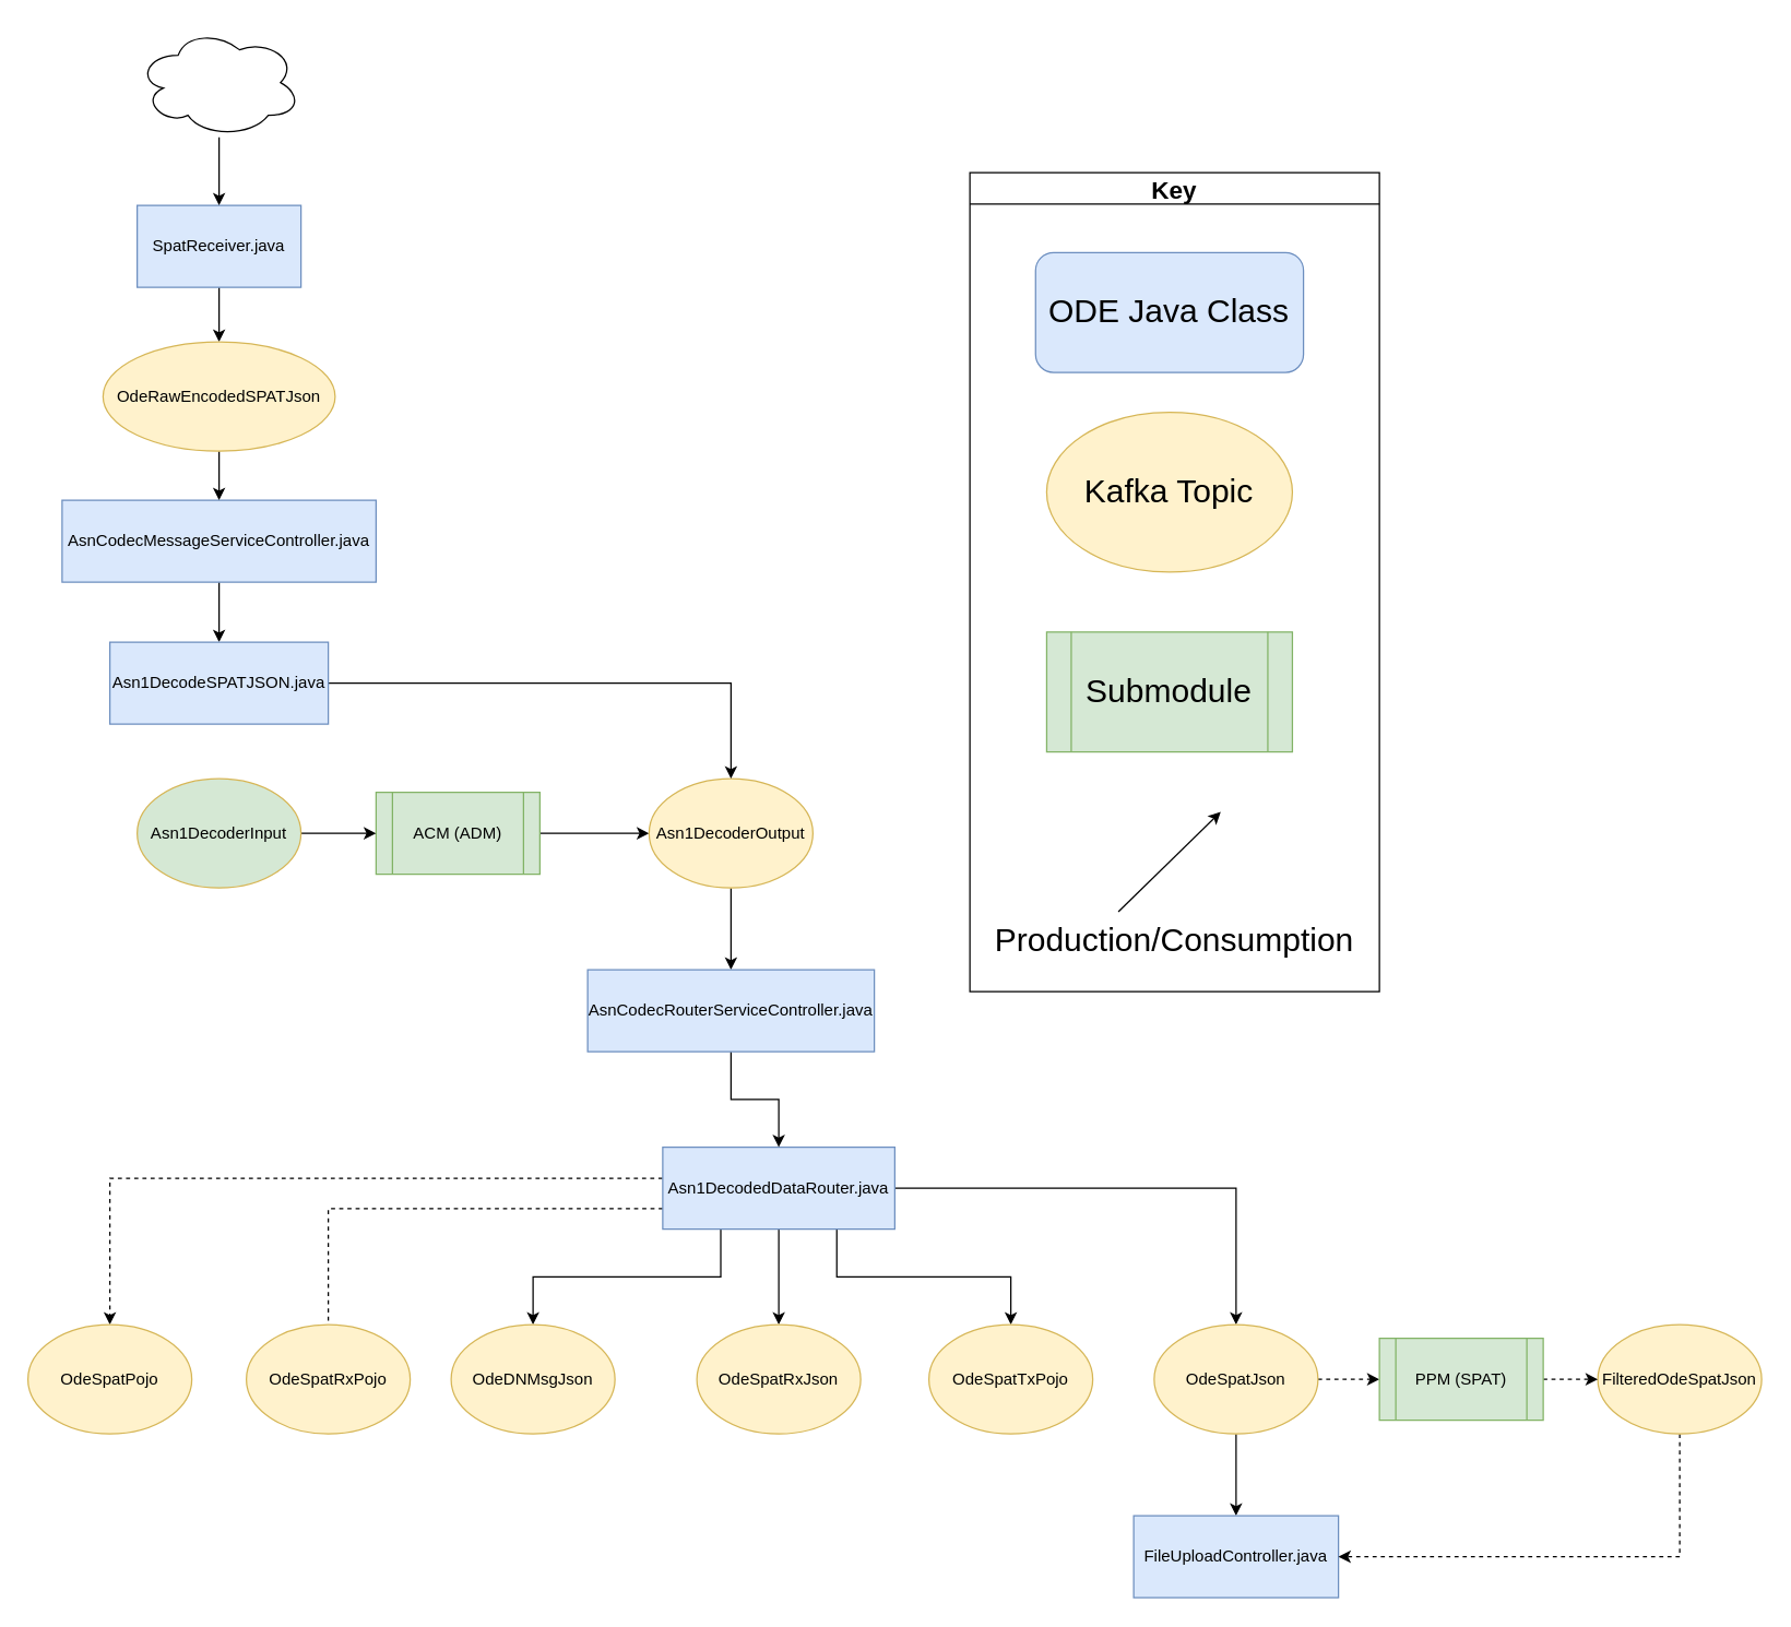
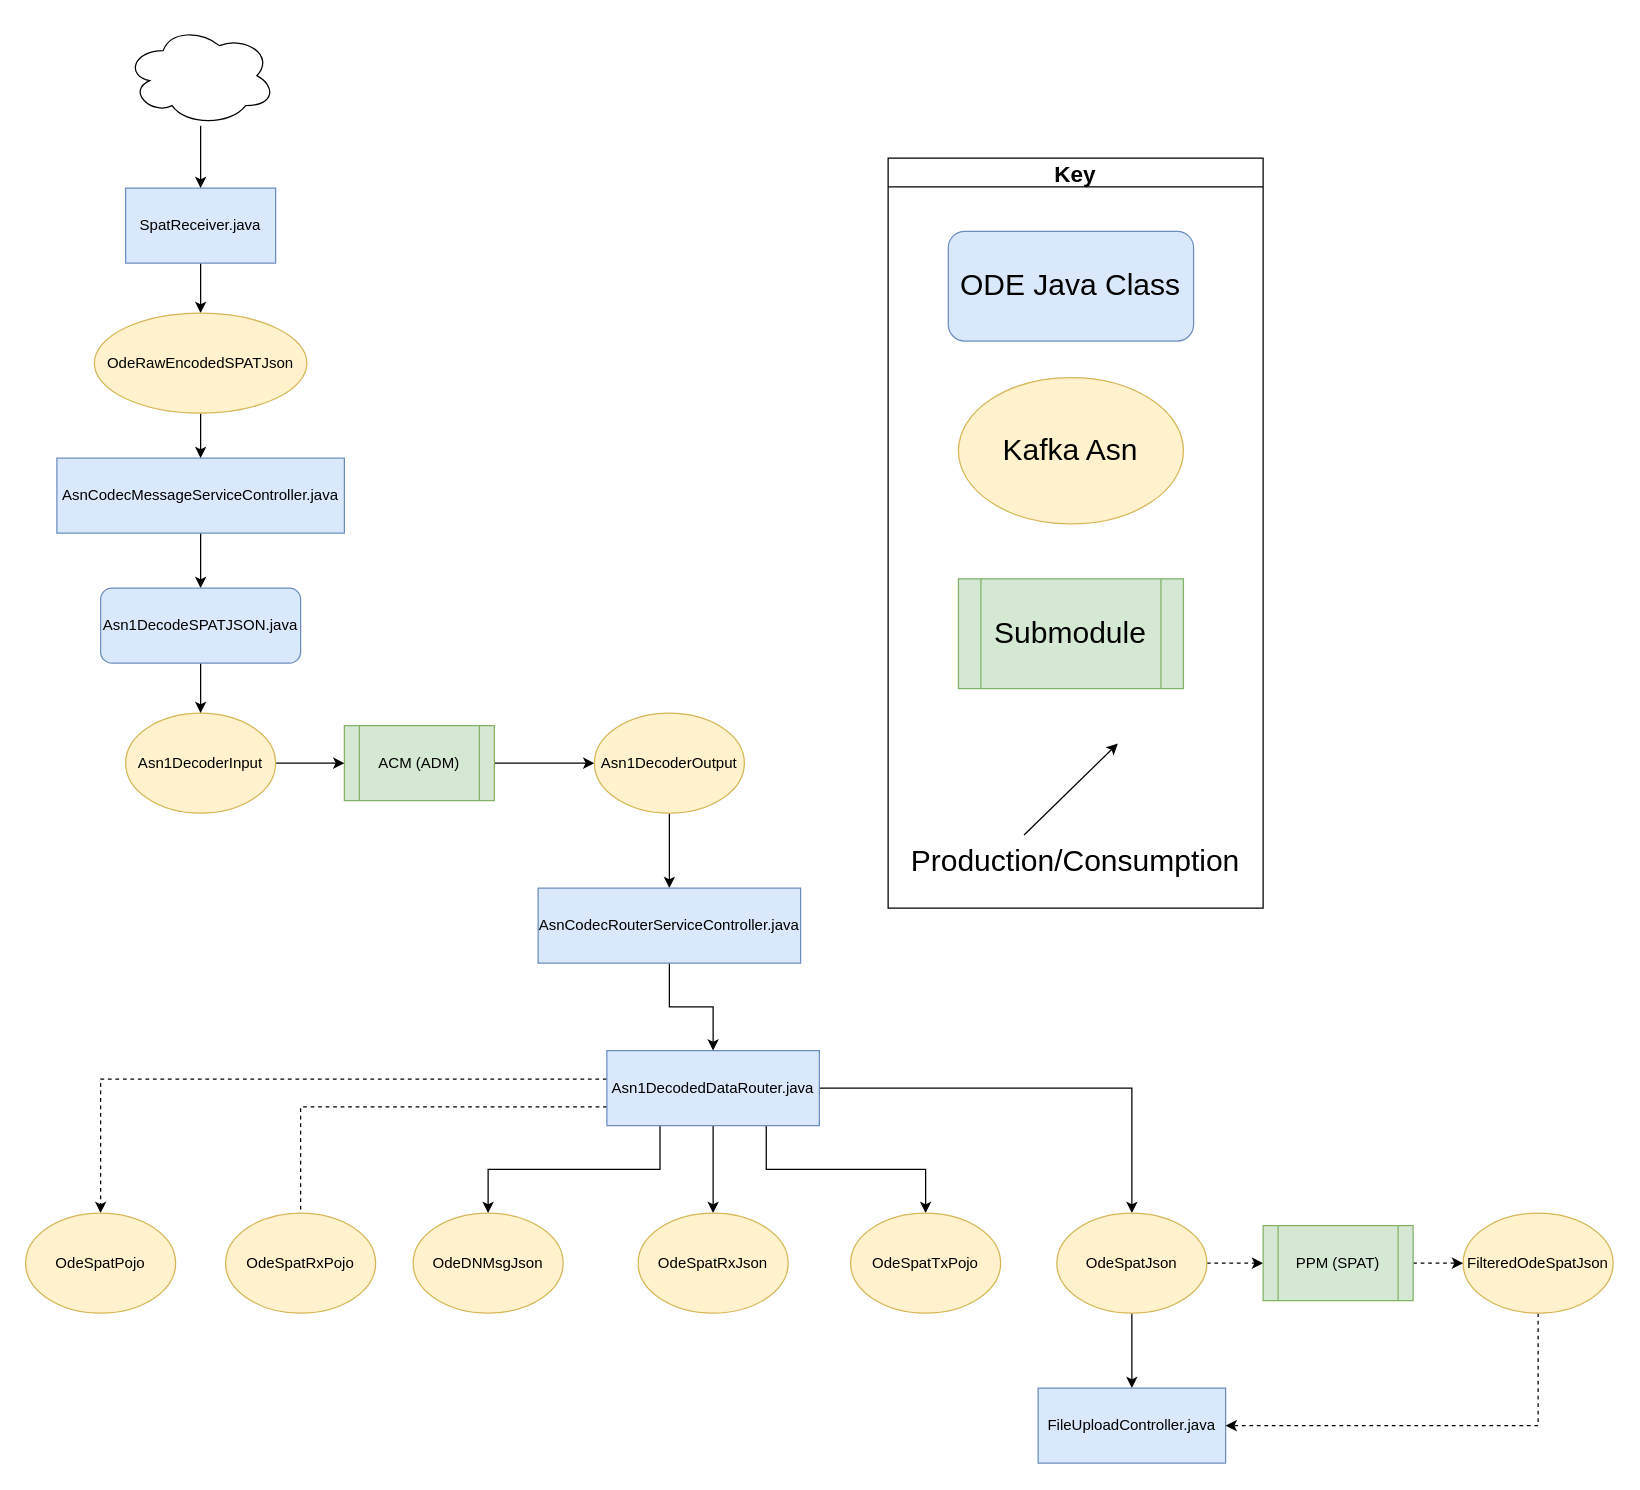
  <mxCell id="0" />
  <mxCell id="1" parent="0" />
  <mxCell id="2" style="edgeStyle=orthogonalEdgeStyle;rounded=0;orthogonalLoop=1;jettySize=auto;html=1;exitX=0.25;exitY=1;exitDx=0;exitDy=0;" parent="1" source="8" target="34" edge="1"><mxGeometry relative="1" as="geometry" /></mxCell>
  <mxCell id="3" style="edgeStyle=orthogonalEdgeStyle;rounded=0;orthogonalLoop=1;jettySize=auto;html=1;" parent="1" source="8" target="35" edge="1"><mxGeometry relative="1" as="geometry" /></mxCell>
  <mxCell id="4" style="edgeStyle=orthogonalEdgeStyle;rounded=0;orthogonalLoop=1;jettySize=auto;html=1;exitX=0.75;exitY=1;exitDx=0;exitDy=0;" parent="1" source="8" target="36" edge="1"><mxGeometry relative="1" as="geometry" /></mxCell>
  <mxCell id="5" style="edgeStyle=orthogonalEdgeStyle;rounded=0;orthogonalLoop=1;jettySize=auto;html=1;" parent="1" source="8" target="39" edge="1"><mxGeometry relative="1" as="geometry" /></mxCell>
  <mxCell id="6" style="edgeStyle=orthogonalEdgeStyle;rounded=0;orthogonalLoop=1;jettySize=auto;html=1;dashed=1;exitX=0;exitY=0.75;exitDx=0;exitDy=0;endArrow=none;" parent="1" source="8" target="42" edge="1"><mxGeometry relative="1" as="geometry" /></mxCell>
  <mxCell id="7" style="edgeStyle=orthogonalEdgeStyle;rounded=0;orthogonalLoop=1;jettySize=auto;html=1;dashed=1;exitX=-0.001;exitY=0.38;exitDx=0;exitDy=0;exitPerimeter=0;" parent="1" source="8" target="41" edge="1"><mxGeometry relative="1" as="geometry" /></mxCell>
  <mxCell id="8" value="Asn1DecodedDataRouter.java" style="rounded=0;whiteSpace=wrap;html=1;fillColor=#dae8fc;strokeColor=#6c8ebf;" parent="1" vertex="1"><mxGeometry x="485" y="840" width="170" height="60" as="geometry" /></mxCell>
  <mxCell id="9" style="edgeStyle=orthogonalEdgeStyle;rounded=0;orthogonalLoop=1;jettySize=auto;html=1;entryX=0;entryY=0.5;entryDx=0;entryDy=0;" parent="1" source="10" target="16" edge="1"><mxGeometry relative="1" as="geometry" /></mxCell>
  <mxCell id="10" value="ACM (ADM)" style="shape=process;whiteSpace=wrap;html=1;backgroundOutline=1;fillColor=#d5e8d4;strokeColor=#82b366;" parent="1" vertex="1"><mxGeometry x="275" y="580" width="120" height="60" as="geometry" /></mxCell>
  <mxCell id="11" style="edgeStyle=orthogonalEdgeStyle;rounded=0;orthogonalLoop=1;jettySize=auto;html=1;" parent="1" source="12" target="22" edge="1"><mxGeometry relative="1" as="geometry" /></mxCell>
  <mxCell id="12" value="AsnCodecMessageServiceController.java" style="rounded=0;whiteSpace=wrap;html=1;fillColor=#dae8fc;strokeColor=#6c8ebf;" parent="1" vertex="1"><mxGeometry x="45" y="366" width="230" height="60" as="geometry" /></mxCell>
  <mxCell id="13" style="edgeStyle=orthogonalEdgeStyle;rounded=0;orthogonalLoop=1;jettySize=auto;html=1;entryX=0;entryY=0.5;entryDx=0;entryDy=0;" parent="1" source="14" target="10" edge="1"><mxGeometry relative="1" as="geometry" /></mxCell>
- <mxCell id="14" value="Asn1DecoderInput" style="ellipse;whiteSpace=wrap;html=1;fillColor=#d5e8d4;strokeColor=#d6b656;" parent="1" vertex="1"><mxGeometry x="100" y="570" width="120" height="80" as="geometry" /></mxCell>
+ <mxCell id="14" value="Asn1DecoderInput" style="ellipse;whiteSpace=wrap;html=1;fillColor=#fff2cc;strokeColor=#d6b656;" parent="1" vertex="1"><mxGeometry x="100" y="570" width="120" height="80" as="geometry" /></mxCell>
  <mxCell id="15" style="edgeStyle=orthogonalEdgeStyle;rounded=0;orthogonalLoop=1;jettySize=auto;html=1;" parent="1" source="16" target="24" edge="1"><mxGeometry relative="1" as="geometry" /></mxCell>
  <mxCell id="16" value="Asn1DecoderOutput" style="ellipse;whiteSpace=wrap;html=1;fillColor=#fff2cc;strokeColor=#d6b656;" parent="1" vertex="1"><mxGeometry x="475" y="570" width="120" height="80" as="geometry" /></mxCell>
  <mxCell id="17" style="edgeStyle=orthogonalEdgeStyle;rounded=0;orthogonalLoop=1;jettySize=auto;html=1;entryX=0.5;entryY=0;entryDx=0;entryDy=0;" parent="1" source="18" target="20" edge="1"><mxGeometry relative="1" as="geometry" /></mxCell>
  <mxCell id="18" value="SpatReceiver.java" style="rounded=0;whiteSpace=wrap;html=1;fillColor=#dae8fc;strokeColor=#6c8ebf;" parent="1" vertex="1"><mxGeometry x="100" y="150" width="120" height="60" as="geometry" /></mxCell>
  <mxCell id="19" style="edgeStyle=orthogonalEdgeStyle;rounded=0;orthogonalLoop=1;jettySize=auto;html=1;" parent="1" source="20" target="12" edge="1"><mxGeometry relative="1" as="geometry" /></mxCell>
  <mxCell id="20" value="OdeRawEncodedSPATJson" style="ellipse;whiteSpace=wrap;html=1;fillColor=#fff2cc;strokeColor=#d6b656;" parent="1" vertex="1"><mxGeometry x="75" y="250" width="170" height="80" as="geometry" /></mxCell>
- <mxCell id="21" style="edgeStyle=orthogonalEdgeStyle;rounded=0;orthogonalLoop=1;jettySize=auto;html=1;" parent="1" source="22" target="16" edge="1"><mxGeometry relative="1" as="geometry" /></mxCell>
- <mxCell id="22" value="Asn1DecodeSPATJSON.java" style="rounded=0;whiteSpace=wrap;html=1;fillColor=#dae8fc;strokeColor=#6c8ebf;" parent="1" vertex="1"><mxGeometry x="80" y="470" width="160" height="60" as="geometry" /></mxCell>
+ <mxCell id="21" style="edgeStyle=orthogonalEdgeStyle;rounded=0;orthogonalLoop=1;jettySize=auto;html=1;entryX=0.5;entryY=0;entryDx=0;entryDy=0;" parent="1" source="22" target="14" edge="1"><mxGeometry relative="1" as="geometry" /></mxCell>
+ <mxCell id="22" value="Asn1DecodeSPATJSON.java" style="whiteSpace=wrap;html=1;fillColor=#dae8fc;strokeColor=#6c8ebf;rounded=1;" parent="1" vertex="1"><mxGeometry x="80" y="470" width="160" height="60" as="geometry" /></mxCell>
  <mxCell id="23" style="edgeStyle=orthogonalEdgeStyle;rounded=0;orthogonalLoop=1;jettySize=auto;html=1;entryX=0.5;entryY=0;entryDx=0;entryDy=0;exitX=0.5;exitY=1;exitDx=0;exitDy=0;" parent="1" source="24" target="8" edge="1"><mxGeometry relative="1" as="geometry" /></mxCell>
  <mxCell id="24" value="AsnCodecRouterServiceController.java" style="rounded=0;whiteSpace=wrap;html=1;fillColor=#dae8fc;strokeColor=#6c8ebf;" parent="1" vertex="1"><mxGeometry x="430" y="710" width="210" height="60" as="geometry" /></mxCell>
  <mxCell id="25" style="edgeStyle=orthogonalEdgeStyle;rounded=0;orthogonalLoop=1;jettySize=auto;html=1;" parent="1" source="26" target="18" edge="1"><mxGeometry relative="1" as="geometry" /></mxCell>
  <mxCell id="26" value="" style="ellipse;shape=cloud;whiteSpace=wrap;html=1;" parent="1" vertex="1"><mxGeometry x="100" y="20" width="120" height="80" as="geometry" /></mxCell>
  <mxCell id="27" value="" style="group" parent="1" vertex="1" connectable="0"><mxGeometry x="710" y="126" width="300" height="600" as="geometry" /></mxCell>
  <mxCell id="28" value="&lt;font style=&quot;font-size: 24px&quot;&gt;Submodule&lt;/font&gt;" style="shape=process;whiteSpace=wrap;html=1;backgroundOutline=1;fillColor=#d5e8d4;strokeColor=#82b366;labelBackgroundColor=none;" parent="27" vertex="1"><mxGeometry x="56.25" y="336.585" width="180" height="87.805" as="geometry" /></mxCell>
  <mxCell id="29" value="Key" style="swimlane;labelBackgroundColor=none;fontSize=18;" parent="27" vertex="1"><mxGeometry width="300.0" height="600" as="geometry" /></mxCell>
  <mxCell id="30" value="&lt;font style=&quot;font-size: 24px&quot;&gt;Production/Consumption&lt;/font&gt;" style="text;html=1;strokeColor=none;fillColor=none;align=center;verticalAlign=middle;whiteSpace=wrap;rounded=0;labelBackgroundColor=none;" parent="29" vertex="1"><mxGeometry x="105" y="541.463" width="90" height="43.902" as="geometry" /></mxCell>
  <mxCell id="31" value="" style="endArrow=classic;html=1;rounded=0;labelBackgroundColor=none;" parent="29" edge="1"><mxGeometry width="50" height="50" relative="1" as="geometry"><mxPoint x="108.75" y="541.463" as="sourcePoint" /><mxPoint x="183.75" y="468.293" as="targetPoint" /></mxGeometry></mxCell>
- <mxCell id="32" value="&lt;font style=&quot;font-size: 24px&quot;&gt;Kafka Topic&lt;/font&gt;" style="ellipse;whiteSpace=wrap;html=1;fillColor=#fff2cc;strokeColor=#d6b656;labelBackgroundColor=none;" parent="29" vertex="1"><mxGeometry x="56.25" y="175.61" width="180" height="117.073" as="geometry" /></mxCell>
+ <mxCell id="32" value="&lt;font style=&quot;font-size: 24px&quot;&gt;Kafka Asn&lt;/font&gt;" style="ellipse;whiteSpace=wrap;html=1;fillColor=#fff2cc;strokeColor=#d6b656;labelBackgroundColor=none;" parent="29" vertex="1"><mxGeometry x="56.25" y="175.61" width="180" height="117.073" as="geometry" /></mxCell>
  <mxCell id="33" value="&lt;font style=&quot;font-size: 24px&quot;&gt;ODE Java Class&lt;/font&gt;" style="rounded=1;whiteSpace=wrap;html=1;fillColor=#dae8fc;strokeColor=#6c8ebf;labelBackgroundColor=none;" parent="29" vertex="1"><mxGeometry x="48.13" y="58.54" width="196.25" height="87.8" as="geometry" /></mxCell>
  <mxCell id="34" value="OdeDNMsgJson" style="ellipse;whiteSpace=wrap;html=1;fillColor=#fff2cc;strokeColor=#d6b656;" parent="1" vertex="1"><mxGeometry x="330" y="970" width="120" height="80" as="geometry" /></mxCell>
  <mxCell id="35" value="OdeSpatRxJson" style="ellipse;whiteSpace=wrap;html=1;fillColor=#fff2cc;strokeColor=#d6b656;" parent="1" vertex="1"><mxGeometry x="510" y="970" width="120" height="80" as="geometry" /></mxCell>
  <mxCell id="36" value="OdeSpatTxPojo" style="ellipse;whiteSpace=wrap;html=1;fillColor=#fff2cc;strokeColor=#d6b656;" parent="1" vertex="1"><mxGeometry x="680" y="970" width="120" height="80" as="geometry" /></mxCell>
  <mxCell id="37" value="" style="edgeStyle=orthogonalEdgeStyle;rounded=0;orthogonalLoop=1;jettySize=auto;html=1;" parent="1" source="39" target="40" edge="1"><mxGeometry relative="1" as="geometry" /></mxCell>
  <mxCell id="38" style="edgeStyle=orthogonalEdgeStyle;rounded=0;orthogonalLoop=1;jettySize=auto;html=1;dashed=1;" parent="1" source="39" target="46" edge="1"><mxGeometry relative="1" as="geometry" /></mxCell>
  <mxCell id="39" value="OdeSpatJson" style="ellipse;whiteSpace=wrap;html=1;fillColor=#fff2cc;strokeColor=#d6b656;" parent="1" vertex="1"><mxGeometry x="845" y="970" width="120" height="80" as="geometry" /></mxCell>
  <mxCell id="40" value="FileUploadController.java" style="whiteSpace=wrap;html=1;fillColor=#dae8fc;strokeColor=#6c8ebf;" parent="1" vertex="1"><mxGeometry x="830" y="1110" width="150" height="60" as="geometry" /></mxCell>
  <mxCell id="41" value="OdeSpatPojo" style="ellipse;whiteSpace=wrap;html=1;fillColor=#fff2cc;strokeColor=#d6b656;" parent="1" vertex="1"><mxGeometry x="20" y="970" width="120" height="80" as="geometry" /></mxCell>
  <mxCell id="42" value="OdeSpatRxPojo" style="ellipse;whiteSpace=wrap;html=1;fillColor=#fff2cc;strokeColor=#d6b656;" parent="1" vertex="1"><mxGeometry x="180" y="970" width="120" height="80" as="geometry" /></mxCell>
  <mxCell id="43" style="edgeStyle=orthogonalEdgeStyle;rounded=0;orthogonalLoop=1;jettySize=auto;html=1;dashed=1;entryX=1;entryY=0.5;entryDx=0;entryDy=0;exitX=0.5;exitY=1;exitDx=0;exitDy=0;" parent="1" source="44" target="40" edge="1"><mxGeometry relative="1" as="geometry" /></mxCell>
  <mxCell id="44" value="FilteredOdeSpatJson" style="ellipse;whiteSpace=wrap;html=1;fillColor=#fff2cc;strokeColor=#d6b656;" parent="1" vertex="1"><mxGeometry x="1170" y="970" width="120" height="80" as="geometry" /></mxCell>
  <mxCell id="45" style="edgeStyle=orthogonalEdgeStyle;rounded=0;orthogonalLoop=1;jettySize=auto;html=1;dashed=1;" parent="1" source="46" target="44" edge="1"><mxGeometry relative="1" as="geometry" /></mxCell>
  <mxCell id="46" value="PPM (SPAT)" style="shape=process;whiteSpace=wrap;html=1;backgroundOutline=1;fillColor=#d5e8d4;strokeColor=#82b366;" parent="1" vertex="1"><mxGeometry x="1010" y="980" width="120" height="60" as="geometry" /></mxCell>
